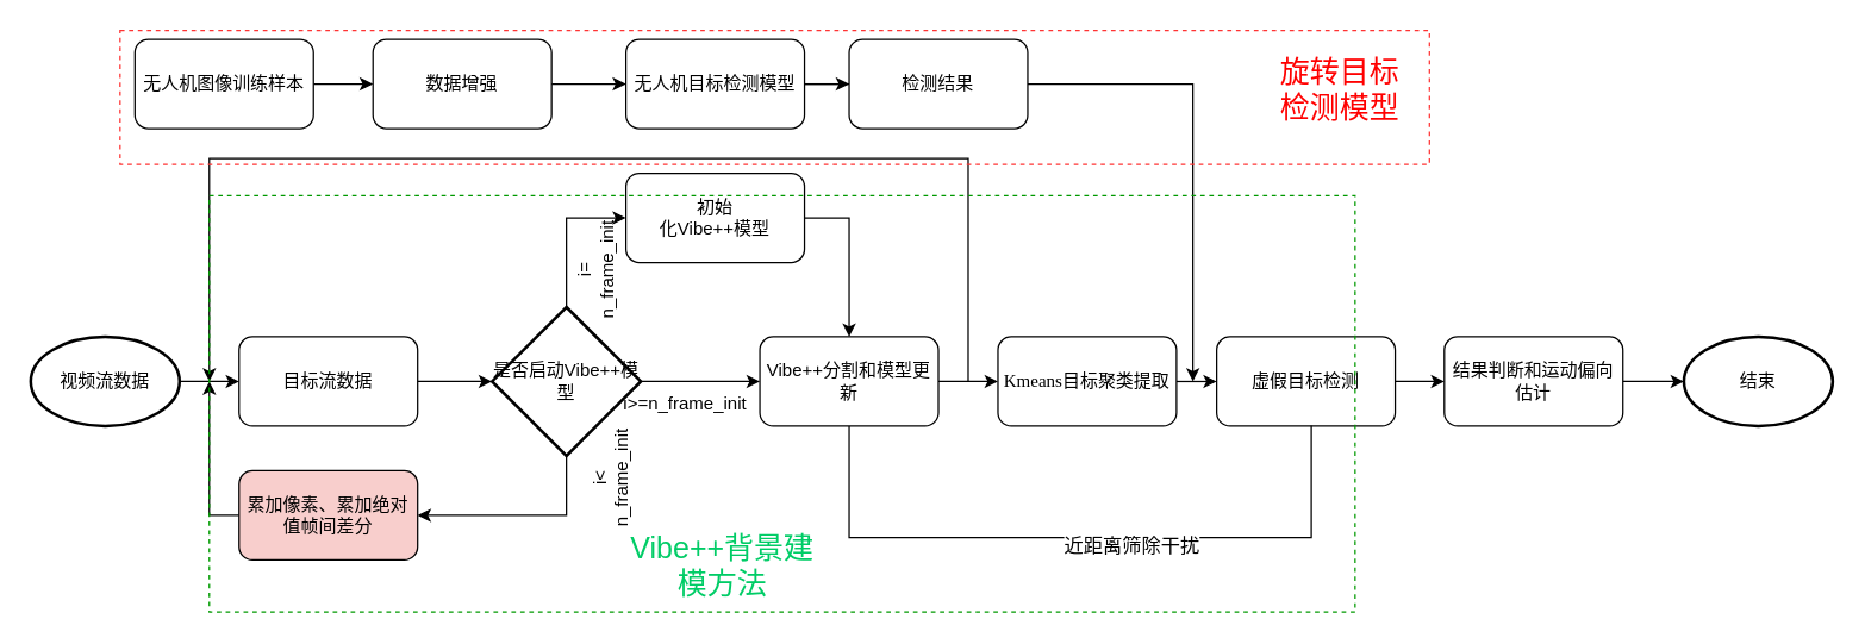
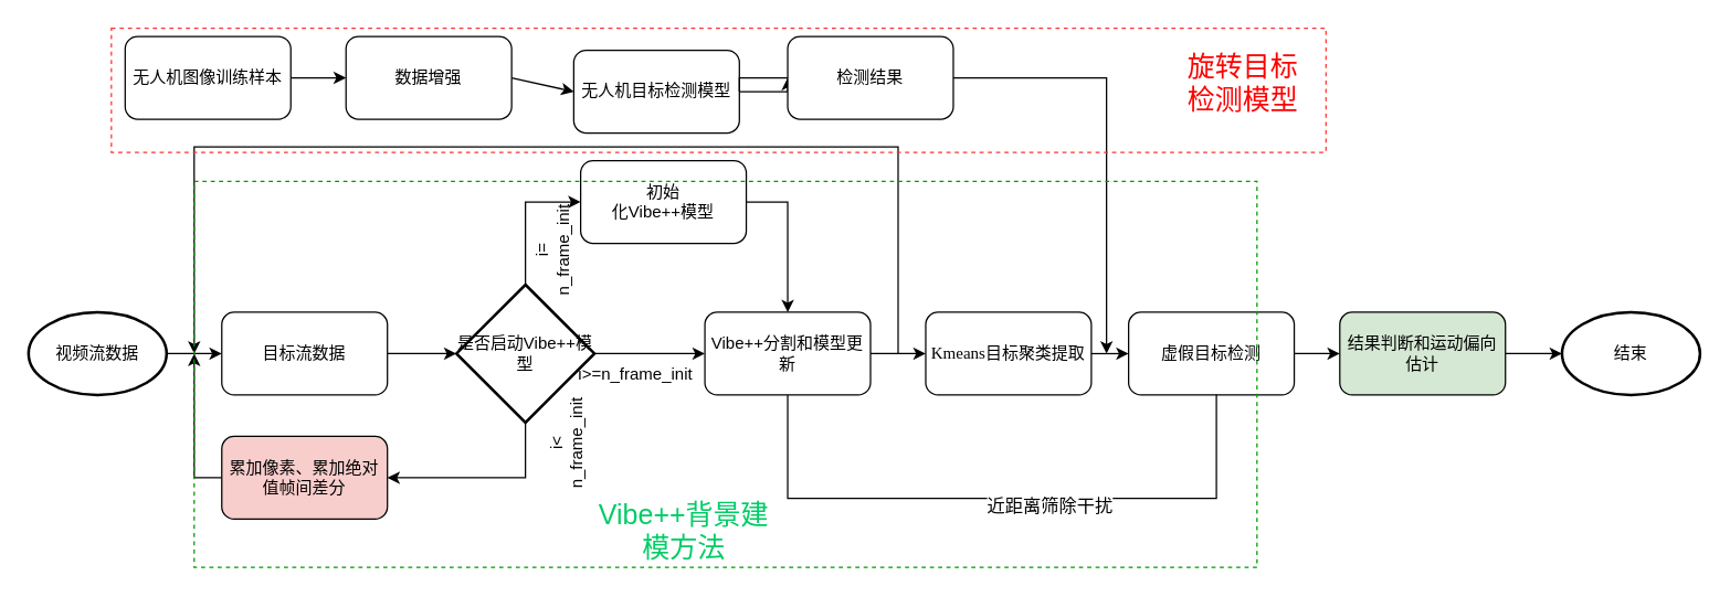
  <mxCell id="0" />
  <mxCell id="1" parent="0" />
  <mxCell id="2" style="edgeStyle=none;rounded=0;orthogonalLoop=1;jettySize=auto;html=1;exitX=1;exitY=0.5;exitDx=0;exitDy=0;entryX=0;entryY=0.5;entryDx=0;entryDy=0;" edge="1" parent="1" source="3" target="5"><mxGeometry relative="1" as="geometry" /></mxCell>
  <mxCell id="3" value="无人机图像训练样本" style="rounded=1;whiteSpace=wrap;html=1;" vertex="1" parent="1"><mxGeometry x="90" y="26" width="120" height="60" as="geometry" /></mxCell>
  <mxCell id="4" style="edgeStyle=none;rounded=0;orthogonalLoop=1;jettySize=auto;html=1;exitX=1;exitY=0.5;exitDx=0;exitDy=0;entryX=0;entryY=0.5;entryDx=0;entryDy=0;" edge="1" parent="1" source="5" target="7"><mxGeometry relative="1" as="geometry" /></mxCell>
  <mxCell id="5" value="数据增强" style="rounded=1;whiteSpace=wrap;html=1;" vertex="1" parent="1"><mxGeometry x="250" y="26" width="120" height="60" as="geometry" /></mxCell>
  <mxCell id="6" style="edgeStyle=orthogonalEdgeStyle;rounded=0;orthogonalLoop=1;jettySize=auto;html=1;exitX=1;exitY=0.5;exitDx=0;exitDy=0;entryX=0;entryY=0.5;entryDx=0;entryDy=0;" edge="1" parent="1" source="7" target="26"><mxGeometry relative="1" as="geometry" /></mxCell>
- <mxCell id="7" value="无人机目标检测模型" style="rounded=1;whiteSpace=wrap;html=1;" vertex="1" parent="1"><mxGeometry x="420" y="26" width="120" height="60" as="geometry" /></mxCell>
+ <mxCell id="7" value="无人机目标检测模型" style="rounded=1;whiteSpace=wrap;html=1;" vertex="1" parent="1"><mxGeometry x="415" y="36" width="120" height="60" as="geometry" /></mxCell>
  <mxCell id="8" style="edgeStyle=none;rounded=0;orthogonalLoop=1;jettySize=auto;html=1;exitX=1;exitY=0.5;exitDx=0;exitDy=0;" edge="1" parent="1" source="9" target="15"><mxGeometry relative="1" as="geometry" /></mxCell>
  <mxCell id="9" value="目标流数据" style="rounded=1;whiteSpace=wrap;html=1;" vertex="1" parent="1"><mxGeometry x="160" y="226" width="120" height="60" as="geometry" /></mxCell>
  <mxCell id="10" style="edgeStyle=none;rounded=0;orthogonalLoop=1;jettySize=auto;html=1;exitX=1;exitY=0.5;exitDx=0;exitDy=0;exitPerimeter=0;entryX=0;entryY=0.5;entryDx=0;entryDy=0;" edge="1" parent="1" source="11" target="9"><mxGeometry relative="1" as="geometry" /></mxCell>
  <mxCell id="11" value="视频流数据" style="strokeWidth=2;html=1;shape=mxgraph.flowchart.start_1;whiteSpace=wrap;" vertex="1" parent="1"><mxGeometry x="20" y="226" width="100" height="60" as="geometry" /></mxCell>
  <mxCell id="12" style="edgeStyle=none;rounded=0;orthogonalLoop=1;jettySize=auto;html=1;exitX=1;exitY=0.5;exitDx=0;exitDy=0;exitPerimeter=0;entryX=0;entryY=0.5;entryDx=0;entryDy=0;" edge="1" parent="1" source="15" target="21"><mxGeometry relative="1" as="geometry" /></mxCell>
  <mxCell id="13" style="edgeStyle=orthogonalEdgeStyle;rounded=0;orthogonalLoop=1;jettySize=auto;html=1;exitX=0.5;exitY=0;exitDx=0;exitDy=0;exitPerimeter=0;entryX=0;entryY=0.5;entryDx=0;entryDy=0;" edge="1" parent="1" source="15" target="19"><mxGeometry relative="1" as="geometry" /></mxCell>
  <mxCell id="14" style="edgeStyle=orthogonalEdgeStyle;rounded=0;orthogonalLoop=1;jettySize=auto;html=1;exitX=0.5;exitY=1;exitDx=0;exitDy=0;exitPerimeter=0;entryX=1;entryY=0.5;entryDx=0;entryDy=0;" edge="1" parent="1" source="15" target="17"><mxGeometry relative="1" as="geometry" /></mxCell>
  <mxCell id="15" value="是否启动Vibe++模型" style="strokeWidth=2;html=1;shape=mxgraph.flowchart.decision;whiteSpace=wrap;" vertex="1" parent="1"><mxGeometry x="330" y="206" width="100" height="100" as="geometry" /></mxCell>
  <mxCell id="16" style="edgeStyle=orthogonalEdgeStyle;rounded=0;orthogonalLoop=1;jettySize=auto;html=1;exitX=0;exitY=0.5;exitDx=0;exitDy=0;" edge="1" parent="1" source="17"><mxGeometry relative="1" as="geometry"><mxPoint x="140" y="256" as="targetPoint" /></mxGeometry></mxCell>
  <mxCell id="17" value="累加像素、累加绝对值帧间差分" style="rounded=1;whiteSpace=wrap;html=1;fillColor=#f8cecc;" vertex="1" parent="1"><mxGeometry x="160" y="316" width="120" height="60" as="geometry" /></mxCell>
  <mxCell id="18" style="edgeStyle=orthogonalEdgeStyle;rounded=0;orthogonalLoop=1;jettySize=auto;html=1;exitX=1;exitY=0.5;exitDx=0;exitDy=0;entryX=0.5;entryY=0;entryDx=0;entryDy=0;" edge="1" parent="1" source="19" target="21"><mxGeometry relative="1" as="geometry" /></mxCell>
  <mxCell id="19" value="初始&lt;span style=&quot;color: rgba(0, 0, 0, 0); font-family: monospace; font-size: 0px; text-align: start;&quot;&gt;%3CmxGraphModel%3E%3Croot%3E%3CmxCell%20id%3D%220%22%2F%3E%3CmxCell%20id%3D%221%22%20parent%3D%220%22%2F%3E%3CmxCell%20id%3D%222%22%20value%3D%22%E5%9B%BE%E5%83%8F%E6%95%B0%E6%8D%AE%22%20style%3D%22rounded%3D1%3BwhiteSpace%3Dwrap%3Bhtml%3D1%3B%22%20vertex%3D%221%22%20parent%3D%221%22%3E%3CmxGeometry%20x%3D%22170%22%20y%3D%22280%22%20width%3D%22120%22%20height%3D%2260%22%20as%3D%22geometry%22%2F%3E%3C%2FmxCell%3E%3C%2Froot%3E%3C%2FmxGraphModel%3E&lt;/span&gt;&lt;br&gt;化Vibe++模型" style="rounded=1;whiteSpace=wrap;html=1;" vertex="1" parent="1"><mxGeometry x="420" y="116" width="120" height="60" as="geometry" /></mxCell>
  <mxCell id="20" style="edgeStyle=orthogonalEdgeStyle;rounded=0;orthogonalLoop=1;jettySize=auto;html=1;exitX=1;exitY=0.5;exitDx=0;exitDy=0;entryX=0;entryY=0.5;entryDx=0;entryDy=0;" edge="1" parent="1" source="21" target="23"><mxGeometry relative="1" as="geometry" /></mxCell>
  <mxCell id="21" value="Vibe++分割和模型更新" style="rounded=1;whiteSpace=wrap;html=1;" vertex="1" parent="1"><mxGeometry x="510" y="226" width="120" height="60" as="geometry" /></mxCell>
  <mxCell id="22" style="edgeStyle=orthogonalEdgeStyle;rounded=0;orthogonalLoop=1;jettySize=auto;html=1;exitX=1;exitY=0.5;exitDx=0;exitDy=0;entryX=0;entryY=0.5;entryDx=0;entryDy=0;" edge="1" parent="1" source="23" target="31"><mxGeometry relative="1" as="geometry" /></mxCell>
  <mxCell id="23" value="&lt;span style=&quot;background-color: initial; font-size: 9pt; font-family: &amp;quot;Times New Roman&amp;quot;;&quot;&gt;K&lt;/span&gt;&lt;span style=&quot;background-color: initial; font-size: 9pt; font-family: &amp;quot;Times New Roman&amp;quot;;&quot;&gt;means&lt;/span&gt;目标聚类提取" style="rounded=1;whiteSpace=wrap;html=1;" vertex="1" parent="1"><mxGeometry x="670" y="226" width="120" height="60" as="geometry" /></mxCell>
  <mxCell id="24" value="" style="edgeStyle=elbowEdgeStyle;elbow=vertical;endArrow=classic;html=1;rounded=0;" edge="1" parent="1"><mxGeometry width="50" height="50" relative="1" as="geometry"><mxPoint x="650" y="256" as="sourcePoint" /><mxPoint x="140" y="256" as="targetPoint" /><Array as="points"><mxPoint x="400" y="106" /></Array></mxGeometry></mxCell>
  <mxCell id="25" style="edgeStyle=orthogonalEdgeStyle;rounded=0;orthogonalLoop=1;jettySize=auto;html=1;exitX=1;exitY=0.5;exitDx=0;exitDy=0;" edge="1" parent="1" source="7"><mxGeometry relative="1" as="geometry"><mxPoint x="801" y="256" as="targetPoint" /><mxPoint x="481" y="56" as="sourcePoint" /><Array as="points"><mxPoint x="801" y="56" /></Array></mxGeometry></mxCell>
  <mxCell id="26" value="检测结果" style="rounded=1;whiteSpace=wrap;html=1;" vertex="1" parent="1"><mxGeometry x="570" y="26" width="120" height="60" as="geometry" /></mxCell>
  <mxCell id="27" style="edgeStyle=orthogonalEdgeStyle;rounded=0;orthogonalLoop=1;jettySize=auto;html=1;exitX=1;exitY=0.5;exitDx=0;exitDy=0;" edge="1" parent="1" source="28" target="29"><mxGeometry relative="1" as="geometry" /></mxCell>
- <mxCell id="28" value="结果判断和运动偏向估计" style="rounded=1;whiteSpace=wrap;html=1;" vertex="1" parent="1"><mxGeometry x="970" y="226" width="120" height="60" as="geometry" /></mxCell>
+ <mxCell id="28" value="结果判断和运动偏向估计" style="rounded=1;whiteSpace=wrap;html=1;fillColor=#d5e8d4;" vertex="1" parent="1"><mxGeometry x="970" y="226" width="120" height="60" as="geometry" /></mxCell>
  <mxCell id="29" value="结束" style="strokeWidth=2;html=1;shape=mxgraph.flowchart.start_1;whiteSpace=wrap;" vertex="1" parent="1"><mxGeometry x="1131" y="226" width="100" height="60" as="geometry" /></mxCell>
  <mxCell id="30" style="edgeStyle=orthogonalEdgeStyle;rounded=0;orthogonalLoop=1;jettySize=auto;html=1;exitX=1;exitY=0.5;exitDx=0;exitDy=0;entryX=0;entryY=0.5;entryDx=0;entryDy=0;" edge="1" parent="1" source="31" target="28"><mxGeometry relative="1" as="geometry" /></mxCell>
  <mxCell id="31" value="虚假目标检测" style="rounded=1;whiteSpace=wrap;html=1;" vertex="1" parent="1"><mxGeometry x="817" y="226" width="120" height="60" as="geometry" /></mxCell>
  <mxCell id="32" value="i&amp;lt;&lt;br&gt;n_frame_init" style="text;html=1;strokeColor=none;fillColor=none;align=center;verticalAlign=middle;whiteSpace=wrap;rounded=0;rotation=-90;" vertex="1" parent="1"><mxGeometry x="380" y="306" width="60" height="30" as="geometry" /></mxCell>
  <mxCell id="33" value="i&amp;gt;=n_frame_init" style="text;html=1;strokeColor=none;fillColor=none;align=center;verticalAlign=middle;whiteSpace=wrap;rounded=0;" vertex="1" parent="1"><mxGeometry x="430" y="256" width="60" height="30" as="geometry" /></mxCell>
  <mxCell id="34" value="i=&lt;br&gt;n_frame_init" style="text;html=1;strokeColor=none;fillColor=none;align=center;verticalAlign=middle;whiteSpace=wrap;rounded=0;rotation=-90;" vertex="1" parent="1"><mxGeometry x="370" y="166" width="60" height="30" as="geometry" /></mxCell>
  <mxCell id="35" value="" style="rounded=0;whiteSpace=wrap;html=1;dashed=1;fillColor=none;strokeColor=#FF3333;" vertex="1" parent="1"><mxGeometry x="80" y="20" width="880" height="90" as="geometry" /></mxCell>
  <mxCell id="36" value="&lt;font style=&quot;font-size: 20px;&quot; color=&quot;#ff0000&quot;&gt;旋转目标检测模型&lt;/font&gt;" style="text;html=1;strokeColor=none;fillColor=none;align=center;verticalAlign=middle;whiteSpace=wrap;rounded=0;dashed=1;" vertex="1" parent="1"><mxGeometry x="850" y="41" width="100" height="35" as="geometry" /></mxCell>
  <mxCell id="37" value="" style="rounded=0;whiteSpace=wrap;html=1;dashed=1;fillColor=none;strokeColor=#009900;" vertex="1" parent="1"><mxGeometry x="140" y="131" width="770" height="280" as="geometry" /></mxCell>
- <mxCell id="38" value="&lt;font style=&quot;font-size: 20px;&quot; color=&quot;#00cc66&quot;&gt;Vibe++背景建模方法&lt;/font&gt;" style="text;html=1;strokeColor=none;fillColor=none;align=center;verticalAlign=middle;whiteSpace=wrap;rounded=0;dashed=1;fontColor=#FF0000;strokeWidth=5;" vertex="1" parent="1"><mxGeometry x="420" y="361" width="130" height="35" as="geometry" /></mxCell>
+ <mxCell id="38" value="&lt;font style=&quot;font-size: 20px;&quot; color=&quot;#00cc66&quot;&gt;Vibe++背景建模方法&lt;/font&gt;" style="text;html=1;strokeColor=none;fillColor=none;align=center;verticalAlign=middle;whiteSpace=wrap;rounded=0;dashed=1;fontColor=#FF0000;strokeWidth=5;" vertex="1" parent="1"><mxGeometry x="430" y="366" width="130" height="35" as="geometry" /></mxCell>
  <mxCell id="39" value="" style="edgeStyle=elbowEdgeStyle;elbow=horizontal;endArrow=none;html=1;rounded=0;fontSize=20;fontColor=#00CC66;exitX=0.53;exitY=0.994;exitDx=0;exitDy=0;exitPerimeter=0;entryX=0.5;entryY=1;entryDx=0;entryDy=0;" edge="1" parent="1" source="31" target="21"><mxGeometry width="50" height="50" relative="1" as="geometry"><mxPoint x="880" y="331" as="sourcePoint" /><mxPoint x="1300" y="361" as="targetPoint" /><Array as="points"><mxPoint x="880" y="361" /></Array></mxGeometry></mxCell>
  <mxCell id="40" value="&lt;font color=&quot;#000000&quot; style=&quot;font-size: 13px;&quot;&gt;近距离筛除干扰&lt;/font&gt;" style="edgeLabel;html=1;align=center;verticalAlign=middle;resizable=0;points=[];fontSize=20;fontColor=#00CC66;" vertex="1" connectable="0" parent="39"><mxGeometry x="-0.268" y="1" relative="1" as="geometry"><mxPoint x="-27" as="offset" /></mxGeometry></mxCell>
